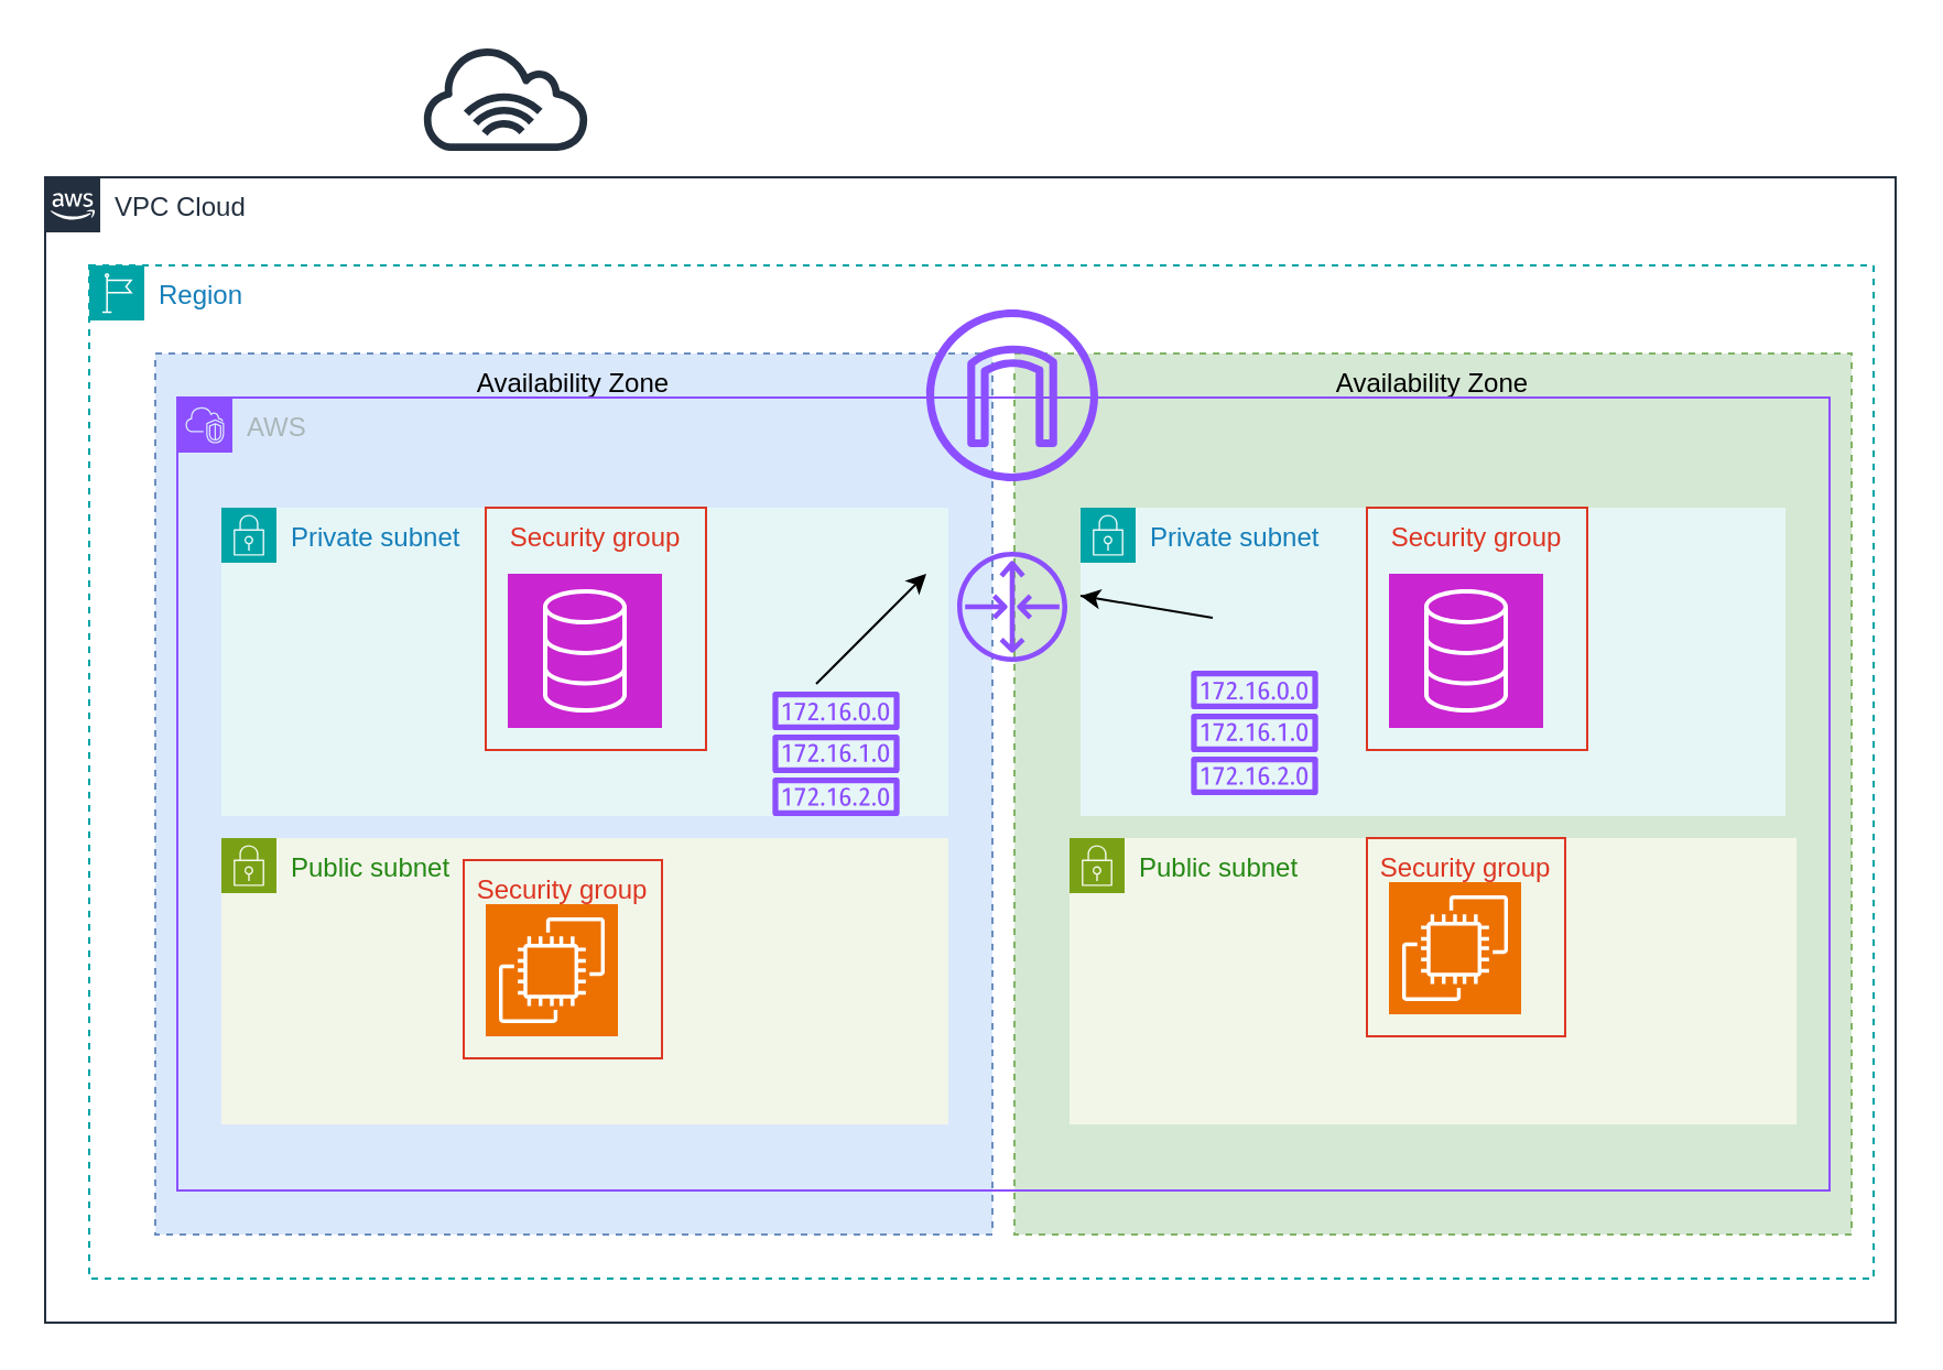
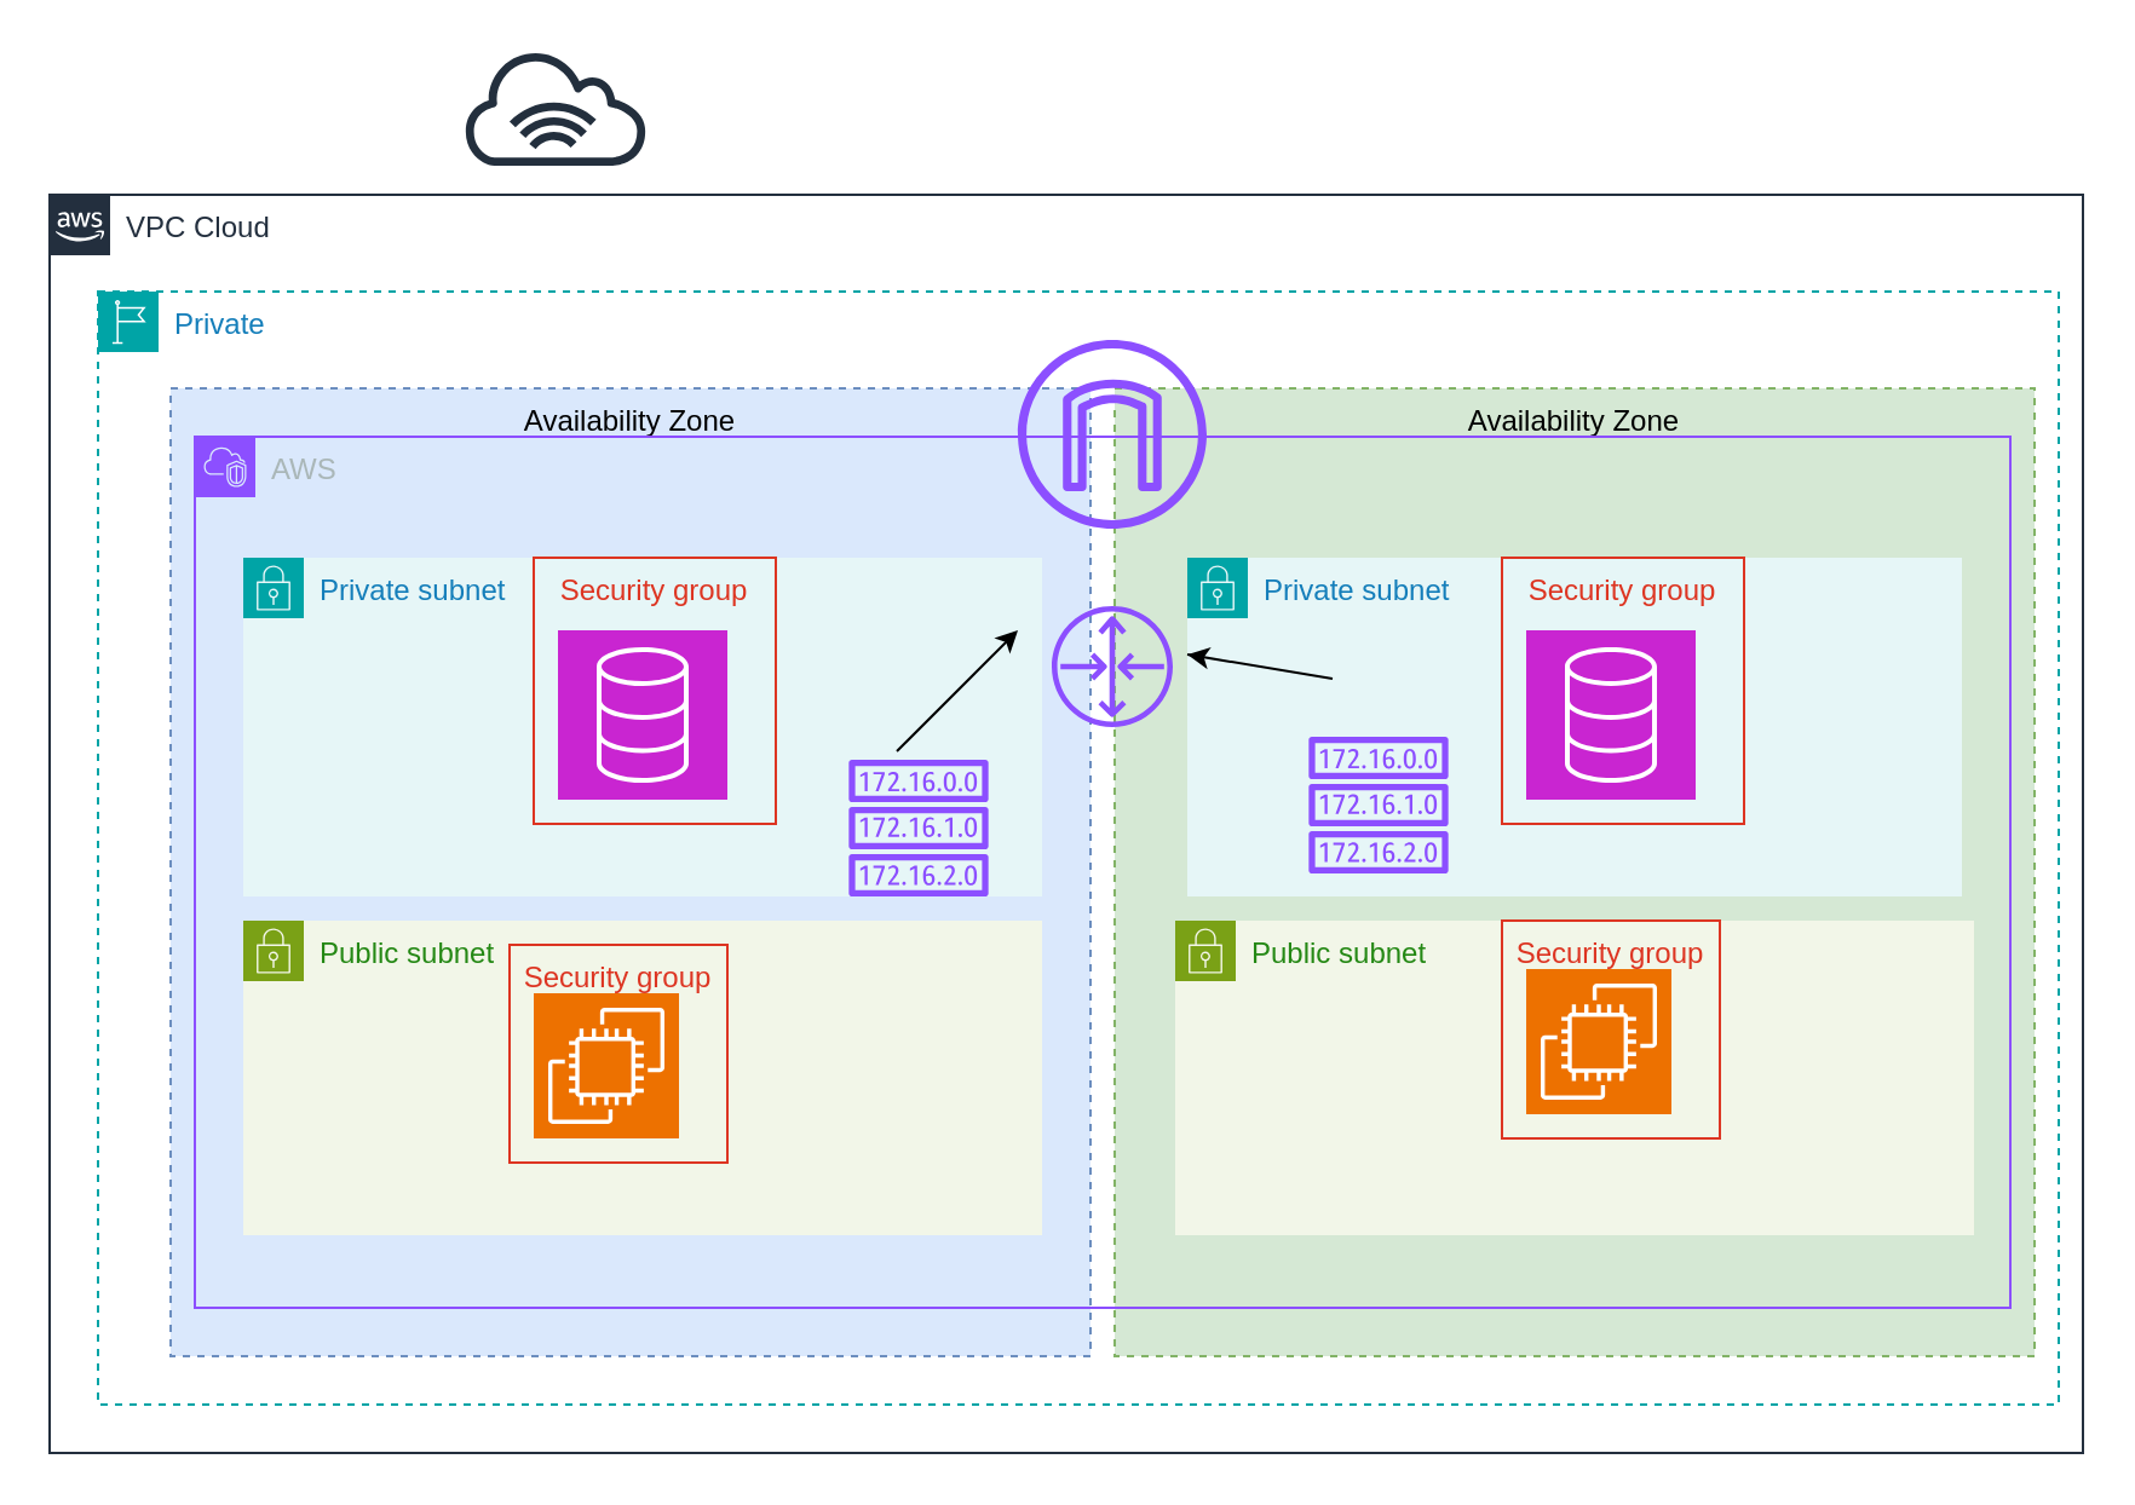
  <mxCell id="0" />
  <mxCell id="1" parent="0" />
  <mxCell id="2" value="VPC Cloud" style="points=[[0,0],[0.25,0],[0.5,0],[0.75,0],[1,0],[1,0.25],[1,0.5],[1,0.75],[1,1],[0.75,1],[0.5,1],[0.25,1],[0,1],[0,0.75],[0,0.5],[0,0.25]];outlineConnect=0;gradientColor=none;html=1;whiteSpace=wrap;fontSize=12;fontStyle=0;container=1;pointerEvents=0;collapsible=0;recursiveResize=0;shape=mxgraph.aws4.group;grIcon=mxgraph.aws4.group_aws_cloud_alt;strokeColor=#232F3E;fillColor=none;verticalAlign=top;align=left;spacingLeft=30;fontColor=#232F3E;dashed=0;movable=0;resizable=0;rotatable=0;deletable=0;editable=0;locked=1;connectable=0;" parent="1" vertex="1"><mxGeometry x="20" y="80" width="840" height="520" as="geometry" /></mxCell>
- <mxCell id="3" value="Region" style="points=[[0,0],[0.25,0],[0.5,0],[0.75,0],[1,0],[1,0.25],[1,0.5],[1,0.75],[1,1],[0.75,1],[0.5,1],[0.25,1],[0,1],[0,0.75],[0,0.5],[0,0.25]];outlineConnect=0;gradientColor=none;html=1;whiteSpace=wrap;fontSize=12;fontStyle=0;container=1;pointerEvents=0;collapsible=0;recursiveResize=0;shape=mxgraph.aws4.group;grIcon=mxgraph.aws4.group_region;strokeColor=#00A4A6;fillColor=none;verticalAlign=top;align=left;spacingLeft=30;fontColor=#147EBA;dashed=1;movable=0;resizable=0;rotatable=0;deletable=0;editable=0;locked=1;connectable=0;" parent="1" vertex="1"><mxGeometry x="40" y="120" width="810" height="460" as="geometry" /></mxCell>
+ <mxCell id="3" value="Private" style="points=[[0,0],[0.25,0],[0.5,0],[0.75,0],[1,0],[1,0.25],[1,0.5],[1,0.75],[1,1],[0.75,1],[0.5,1],[0.25,1],[0,1],[0,0.75],[0,0.5],[0,0.25]];outlineConnect=0;gradientColor=none;html=1;whiteSpace=wrap;fontSize=12;fontStyle=0;container=1;pointerEvents=0;collapsible=0;recursiveResize=0;shape=mxgraph.aws4.group;grIcon=mxgraph.aws4.group_region;strokeColor=#00A4A6;fillColor=none;verticalAlign=top;align=left;spacingLeft=30;fontColor=#147EBA;dashed=1;movable=0;resizable=0;rotatable=0;deletable=0;editable=0;locked=1;connectable=0;" parent="1" vertex="1"><mxGeometry x="40" y="120" width="810" height="460" as="geometry" /></mxCell>
  <mxCell id="4" value="Availability Zone" style="fillColor=#d5e8d4;strokeColor=#82b366;dashed=1;verticalAlign=top;fontStyle=0;whiteSpace=wrap;html=1;movable=0;resizable=0;rotatable=0;deletable=0;editable=0;locked=1;connectable=0;" parent="3" vertex="1"><mxGeometry x="420" y="40" width="380" height="400" as="geometry" /></mxCell>
  <mxCell id="5" value="Availability Zone" style="fillColor=none;strokeColor=#147EBA;dashed=1;verticalAlign=top;fontStyle=0;fontColor=#147EBA;whiteSpace=wrap;html=1;movable=0;resizable=0;rotatable=0;deletable=0;editable=0;locked=1;connectable=0;" parent="3" vertex="1"><mxGeometry x="30" y="40" width="380" height="400" as="geometry" /></mxCell>
  <mxCell id="6" value="Availability Zone" style="dashed=1;verticalAlign=top;fontStyle=0;whiteSpace=wrap;html=1;fillColor=#dae8fc;strokeColor=#6c8ebf;movable=0;resizable=0;rotatable=0;deletable=0;editable=0;locked=1;connectable=0;" parent="3" vertex="1"><mxGeometry x="30" y="40" width="380" height="400" as="geometry" /></mxCell>
  <mxCell id="7" value="Private subnet" style="points=[[0,0],[0.25,0],[0.5,0],[0.75,0],[1,0],[1,0.25],[1,0.5],[1,0.75],[1,1],[0.75,1],[0.5,1],[0.25,1],[0,1],[0,0.75],[0,0.5],[0,0.25]];outlineConnect=0;gradientColor=none;html=1;whiteSpace=wrap;fontSize=12;fontStyle=0;container=1;pointerEvents=0;collapsible=0;recursiveResize=0;shape=mxgraph.aws4.group;grIcon=mxgraph.aws4.group_security_group;grStroke=0;strokeColor=#00A4A6;fillColor=#E6F6F7;verticalAlign=top;align=left;spacingLeft=30;fontColor=#147EBA;dashed=0;movable=0;resizable=0;rotatable=0;deletable=0;editable=0;locked=1;connectable=0;" parent="3" vertex="1"><mxGeometry x="60" y="110" width="330" height="140" as="geometry" /></mxCell>
  <mxCell id="8" value="Private subnet" style="points=[[0,0],[0.25,0],[0.5,0],[0.75,0],[1,0],[1,0.25],[1,0.5],[1,0.75],[1,1],[0.75,1],[0.5,1],[0.25,1],[0,1],[0,0.75],[0,0.5],[0,0.25]];outlineConnect=0;gradientColor=none;html=1;whiteSpace=wrap;fontSize=12;fontStyle=0;container=1;pointerEvents=0;collapsible=0;recursiveResize=0;shape=mxgraph.aws4.group;grIcon=mxgraph.aws4.group_security_group;grStroke=0;strokeColor=#00A4A6;fillColor=#E6F6F7;verticalAlign=top;align=left;spacingLeft=30;fontColor=#147EBA;dashed=0;movable=0;resizable=0;rotatable=0;deletable=0;editable=0;locked=1;connectable=0;" parent="3" vertex="1"><mxGeometry x="450" y="110" width="320" height="140" as="geometry" /></mxCell>
  <mxCell id="9" value="Public subnet" style="points=[[0,0],[0.25,0],[0.5,0],[0.75,0],[1,0],[1,0.25],[1,0.5],[1,0.75],[1,1],[0.75,1],[0.5,1],[0.25,1],[0,1],[0,0.75],[0,0.5],[0,0.25]];outlineConnect=0;gradientColor=none;html=1;whiteSpace=wrap;fontSize=12;fontStyle=0;container=1;pointerEvents=0;collapsible=0;recursiveResize=0;shape=mxgraph.aws4.group;grIcon=mxgraph.aws4.group_security_group;grStroke=0;strokeColor=#7AA116;fillColor=#F2F6E8;verticalAlign=top;align=left;spacingLeft=30;fontColor=#248814;dashed=0;movable=0;resizable=0;rotatable=0;deletable=0;editable=0;locked=1;connectable=0;" parent="3" vertex="1"><mxGeometry x="60" y="260" width="330" height="130" as="geometry" /></mxCell>
  <mxCell id="10" value="Public subnet" style="points=[[0,0],[0.25,0],[0.5,0],[0.75,0],[1,0],[1,0.25],[1,0.5],[1,0.75],[1,1],[0.75,1],[0.5,1],[0.25,1],[0,1],[0,0.75],[0,0.5],[0,0.25]];outlineConnect=0;gradientColor=none;html=1;whiteSpace=wrap;fontSize=12;fontStyle=0;container=1;pointerEvents=0;collapsible=0;recursiveResize=0;shape=mxgraph.aws4.group;grIcon=mxgraph.aws4.group_security_group;grStroke=0;strokeColor=#7AA116;fillColor=#F2F6E8;verticalAlign=top;align=left;spacingLeft=30;fontColor=#248814;dashed=0;movable=0;resizable=0;rotatable=0;deletable=0;editable=0;locked=1;connectable=0;" parent="3" vertex="1"><mxGeometry x="445" y="260" width="330" height="130" as="geometry" /></mxCell>
  <mxCell id="11" value="" style="sketch=0;points=[[0,0,0],[0.25,0,0],[0.5,0,0],[0.75,0,0],[1,0,0],[0,1,0],[0.25,1,0],[0.5,1,0],[0.75,1,0],[1,1,0],[0,0.25,0],[0,0.5,0],[0,0.75,0],[1,0.25,0],[1,0.5,0],[1,0.75,0]];outlineConnect=0;fontColor=#232F3E;fillColor=#C925D1;strokeColor=#ffffff;dashed=0;verticalLabelPosition=bottom;verticalAlign=top;align=center;html=1;fontSize=12;fontStyle=0;aspect=fixed;shape=mxgraph.aws4.resourceIcon;resIcon=mxgraph.aws4.database;movable=0;resizable=0;rotatable=0;deletable=0;editable=0;locked=1;connectable=0;" parent="3" vertex="1"><mxGeometry x="590" y="140" width="70" height="70" as="geometry" /></mxCell>
  <mxCell id="12" value="" style="sketch=0;outlineConnect=0;fontColor=#232F3E;gradientColor=none;fillColor=#8C4FFF;strokeColor=none;dashed=0;verticalLabelPosition=bottom;verticalAlign=top;align=center;html=1;fontSize=12;fontStyle=0;aspect=fixed;pointerEvents=1;shape=mxgraph.aws4.internet_gateway;movable=0;resizable=0;rotatable=0;deletable=0;editable=0;locked=1;connectable=0;" vertex="1" parent="3"><mxGeometry x="380" y="20" width="78" height="78" as="geometry" /></mxCell>
  <mxCell id="13" value="" style="sketch=0;outlineConnect=0;fontColor=#232F3E;gradientColor=none;fillColor=#8C4FFF;strokeColor=none;dashed=0;verticalLabelPosition=bottom;verticalAlign=top;align=center;html=1;fontSize=12;fontStyle=0;aspect=fixed;pointerEvents=1;shape=mxgraph.aws4.router;movable=0;resizable=0;rotatable=0;deletable=0;editable=0;locked=1;connectable=0;" vertex="1" parent="3"><mxGeometry x="394" y="130" width="50" height="50" as="geometry" /></mxCell>
  <mxCell id="14" value="" style="sketch=0;outlineConnect=0;fontColor=#232F3E;gradientColor=none;fillColor=#8C4FFF;strokeColor=none;dashed=0;verticalLabelPosition=bottom;verticalAlign=top;align=center;html=1;fontSize=12;fontStyle=0;aspect=fixed;pointerEvents=1;shape=mxgraph.aws4.route_table;movable=0;resizable=0;rotatable=0;deletable=0;editable=0;locked=1;connectable=0;" vertex="1" parent="3"><mxGeometry x="500" y="184" width="58" height="56.51" as="geometry" /></mxCell>
  <mxCell id="15" value="" style="sketch=0;outlineConnect=0;fontColor=#232F3E;gradientColor=none;fillColor=#8C4FFF;strokeColor=none;dashed=0;verticalLabelPosition=bottom;verticalAlign=top;align=center;html=1;fontSize=12;fontStyle=0;aspect=fixed;pointerEvents=1;shape=mxgraph.aws4.route_table;movable=0;resizable=0;rotatable=0;deletable=0;editable=0;locked=1;connectable=0;" vertex="1" parent="3"><mxGeometry x="310" y="193.49" width="58" height="56.51" as="geometry" /></mxCell>
  <mxCell id="16" value="AWS" style="points=[[0,0],[0.25,0],[0.5,0],[0.75,0],[1,0],[1,0.25],[1,0.5],[1,0.75],[1,1],[0.75,1],[0.5,1],[0.25,1],[0,1],[0,0.75],[0,0.5],[0,0.25]];outlineConnect=0;gradientColor=none;html=1;whiteSpace=wrap;fontSize=12;fontStyle=0;container=1;pointerEvents=0;collapsible=0;recursiveResize=0;shape=mxgraph.aws4.group;grIcon=mxgraph.aws4.group_vpc2;strokeColor=#8C4FFF;fillColor=none;verticalAlign=top;align=left;spacingLeft=30;fontColor=#AAB7B8;dashed=0;movable=0;resizable=0;rotatable=0;deletable=0;editable=0;locked=1;connectable=0;" parent="1" vertex="1"><mxGeometry x="80" y="180" width="750" height="360" as="geometry" /></mxCell>
  <mxCell id="17" value="" style="sketch=0;points=[[0,0,0],[0.25,0,0],[0.5,0,0],[0.75,0,0],[1,0,0],[0,1,0],[0.25,1,0],[0.5,1,0],[0.75,1,0],[1,1,0],[0,0.25,0],[0,0.5,0],[0,0.75,0],[1,0.25,0],[1,0.5,0],[1,0.75,0]];outlineConnect=0;fontColor=#232F3E;fillColor=#ED7100;strokeColor=#ffffff;dashed=0;verticalLabelPosition=bottom;verticalAlign=top;align=center;html=1;fontSize=12;fontStyle=0;aspect=fixed;shape=mxgraph.aws4.resourceIcon;resIcon=mxgraph.aws4.ec2;movable=0;resizable=0;rotatable=0;deletable=0;editable=0;locked=1;connectable=0;" parent="16" vertex="1"><mxGeometry x="140" y="230" width="60" height="60" as="geometry" /></mxCell>
  <mxCell id="18" value="" style="sketch=0;points=[[0,0,0],[0.25,0,0],[0.5,0,0],[0.75,0,0],[1,0,0],[0,1,0],[0.25,1,0],[0.5,1,0],[0.75,1,0],[1,1,0],[0,0.25,0],[0,0.5,0],[0,0.75,0],[1,0.25,0],[1,0.5,0],[1,0.75,0]];outlineConnect=0;fontColor=#232F3E;fillColor=#ED7100;strokeColor=#ffffff;dashed=0;verticalLabelPosition=bottom;verticalAlign=top;align=center;html=1;fontSize=12;fontStyle=0;aspect=fixed;shape=mxgraph.aws4.resourceIcon;resIcon=mxgraph.aws4.ec2;movable=0;resizable=0;rotatable=0;deletable=0;editable=0;locked=1;connectable=0;" parent="16" vertex="1"><mxGeometry x="550" y="220" width="60" height="60" as="geometry" /></mxCell>
  <mxCell id="19" value="" style="sketch=0;points=[[0,0,0],[0.25,0,0],[0.5,0,0],[0.75,0,0],[1,0,0],[0,1,0],[0.25,1,0],[0.5,1,0],[0.75,1,0],[1,1,0],[0,0.25,0],[0,0.5,0],[0,0.75,0],[1,0.25,0],[1,0.5,0],[1,0.75,0]];outlineConnect=0;fontColor=#232F3E;fillColor=#C925D1;strokeColor=#ffffff;dashed=0;verticalLabelPosition=bottom;verticalAlign=top;align=center;html=1;fontSize=12;fontStyle=0;aspect=fixed;shape=mxgraph.aws4.resourceIcon;resIcon=mxgraph.aws4.database;movable=0;resizable=0;rotatable=0;deletable=0;editable=0;locked=1;connectable=0;" parent="16" vertex="1"><mxGeometry x="150" y="80" width="70" height="70" as="geometry" /></mxCell>
  <mxCell id="20" value="" style="endArrow=classic;html=1;rounded=0;" edge="1" parent="1"><mxGeometry width="50" height="50" relative="1" as="geometry"><mxPoint x="490" y="270" as="sourcePoint" /><mxPoint x="490" y="270" as="targetPoint" /><Array as="points"><mxPoint x="550" y="280" /></Array></mxGeometry></mxCell>
  <mxCell id="21" value="" style="endArrow=classic;html=1;rounded=0;" edge="1" parent="1"><mxGeometry width="50" height="50" relative="1" as="geometry"><mxPoint x="370" y="310" as="sourcePoint" /><mxPoint x="420" y="260" as="targetPoint" /></mxGeometry></mxCell>
  <mxCell id="22" value="" style="sketch=0;outlineConnect=0;fontColor=#232F3E;gradientColor=none;fillColor=#232F3D;strokeColor=none;dashed=0;verticalLabelPosition=bottom;verticalAlign=top;align=center;html=1;fontSize=12;fontStyle=0;aspect=fixed;pointerEvents=1;shape=mxgraph.aws4.internet_alt1;" vertex="1" parent="1"><mxGeometry x="190" y="20" width="78" height="48" as="geometry" /></mxCell>
  <mxCell id="23" value="Security group" style="fillColor=none;strokeColor=#DD3522;verticalAlign=top;fontStyle=0;fontColor=#DD3522;whiteSpace=wrap;html=1;" vertex="1" parent="1"><mxGeometry x="210" y="390" width="90" height="90" as="geometry" /></mxCell>
  <mxCell id="24" value="Security group" style="fillColor=none;strokeColor=#DD3522;verticalAlign=top;fontStyle=0;fontColor=#DD3522;whiteSpace=wrap;html=1;" vertex="1" parent="1"><mxGeometry x="220" y="230" width="100" height="110" as="geometry" /></mxCell>
  <mxCell id="25" value="Security group" style="fillColor=none;strokeColor=#DD3522;verticalAlign=top;fontStyle=0;fontColor=#DD3522;whiteSpace=wrap;html=1;" vertex="1" parent="1"><mxGeometry x="620" y="230" width="100" height="110" as="geometry" /></mxCell>
  <mxCell id="26" value="Security group" style="fillColor=none;strokeColor=#DD3522;verticalAlign=top;fontStyle=0;fontColor=#DD3522;whiteSpace=wrap;html=1;" vertex="1" parent="1"><mxGeometry x="620" y="380" width="90" height="90" as="geometry" /></mxCell>
